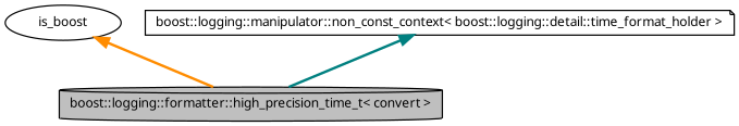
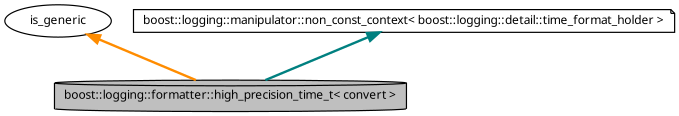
  digraph {
    rankdir=TB
    node [color=black fillcolor=white fontname="FreeSans.ttf" fontsize=10 style=filled]
    edge [dir=back fontname="FreeSans.ttf" fontsize=10 labelfontname="FreeSans.ttf" labelfontsize=10 style=bold]
    n1 [fillcolor=grey75 fontcolor=black height=0.2 label="boost::logging::formatter::high_precision_time_t\< convert \>" shape=cylinder width=0.4]
-   n2 [height=0.2 label=is_boost shape=ellipse width=0.4]
+   n2 [height=0.2 label=is_generic shape=ellipse width=0.4]
    n3 [height=0.2 label="boost::logging::manipulator::non_const_context\< boost::logging::detail::time_format_holder \>" shape=note width=0.4]
    n2 -> n1 [color=darkorange]
    n3 -> n1 [color=teal]
  }
